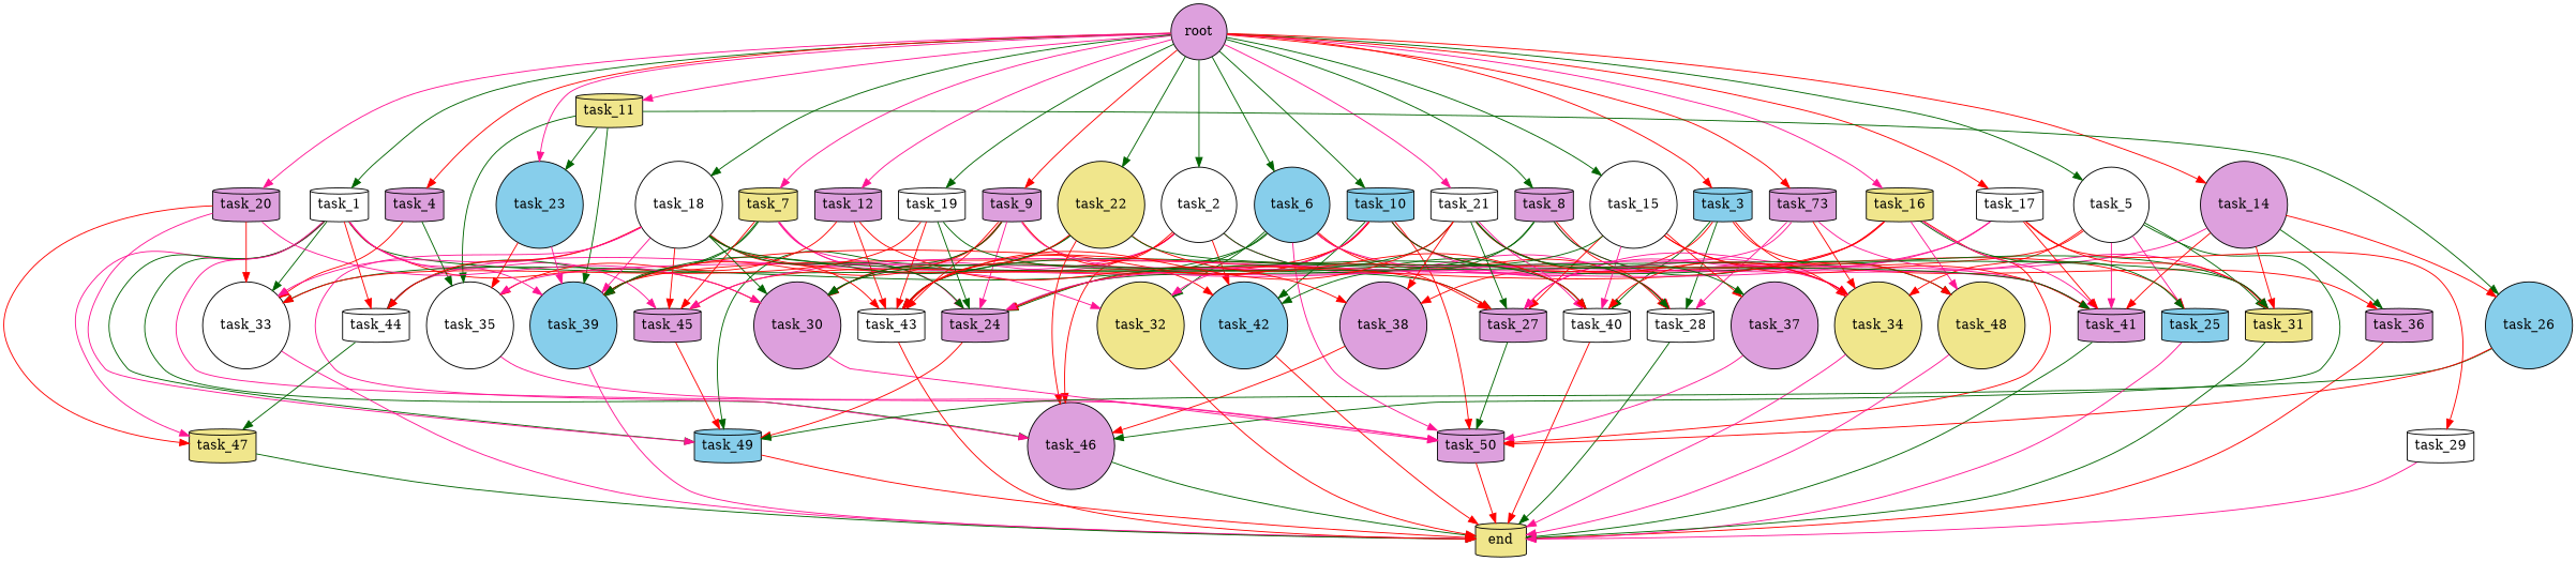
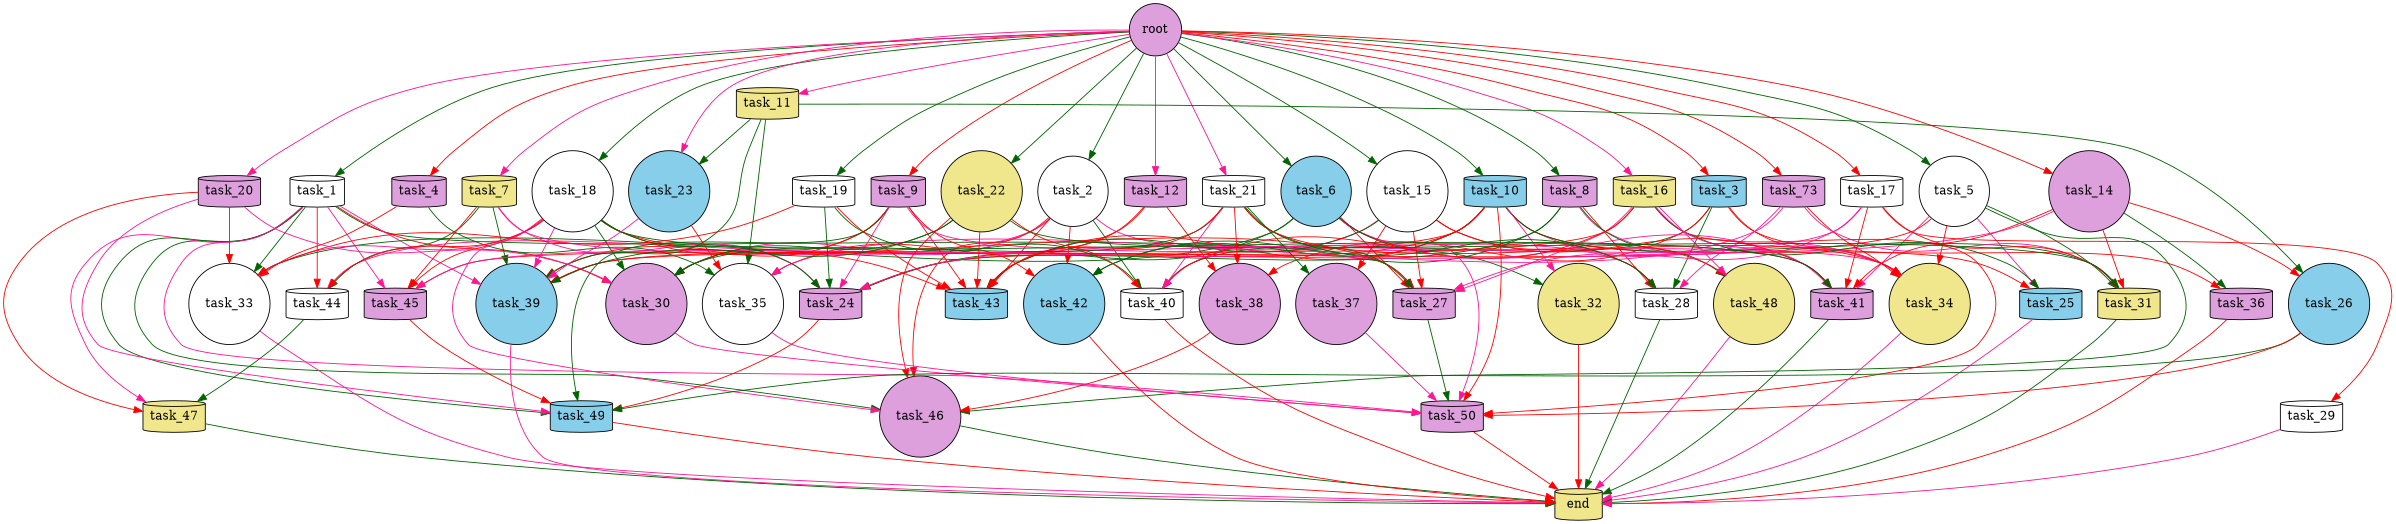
  digraph {
    node [fillcolor=plum shape=cylinder style=filled]
    edge [color=red]
    root [shape=circle]
    task_1 [fillcolor=white]
    task_2 [fillcolor=white shape=circle]
    task_3 [fillcolor=skyblue]
    task_4
    task_5 [fillcolor=white shape=circle]
    task_6 [fillcolor=skyblue shape=circle]
    task_7 [fillcolor=khaki]
    task_8
    task_9
    task_10 [fillcolor=skyblue]
    task_11 [fillcolor=khaki]
    task_12
    n14 [label=task_73]
    task_14 [shape=circle]
    task_15 [fillcolor=white shape=circle]
    task_16 [fillcolor=khaki]
    task_17 [fillcolor=white]
    task_18 [fillcolor=white shape=circle]
    task_19 [fillcolor=white]
    task_20
    task_21 [fillcolor=white]
    task_22 [fillcolor=khaki shape=circle]
    task_23 [fillcolor=skyblue shape=circle]
    task_27
    task_30 [shape=circle]
    task_33 [fillcolor=white shape=circle]
    task_39 [fillcolor=skyblue shape=circle]
    task_44 [fillcolor=white]
    task_45
    task_46 [shape=circle]
    task_47 [fillcolor=khaki]
    task_49 [fillcolor=skyblue]
    task_50
    task_28 [fillcolor=white]
    task_40 [fillcolor=white]
    task_42 [fillcolor=skyblue shape=circle]
-   task_43 [fillcolor=white]
+   task_43 [fillcolor=skyblue]
    task_34 [fillcolor=khaki shape=circle]
    task_36
    task_38 [shape=circle]
    task_35 [fillcolor=white shape=circle]
    task_25 [fillcolor=skyblue]
    task_31 [fillcolor=khaki]
    task_41
    task_24
    task_32 [fillcolor=khaki shape=circle]
    task_48 [fillcolor=khaki shape=circle]
    task_26 [fillcolor=skyblue shape=circle]
    task_37 [shape=circle]
    task_29 [fillcolor=white]
    end [fillcolor=khaki]
    root -> task_1 [color=darkgreen]
    root -> task_2 [color=darkgreen]
    root -> task_3
    root -> task_4
    root -> task_5 [color=darkgreen]
    root -> task_6 [color=darkgreen]
    root -> task_7 [color=deeppink]
    root -> task_8 [color=darkgreen]
    root -> task_9
    root -> task_10 [color=darkgreen]
    root -> task_11 [color=deeppink]
    root -> task_12 [color=deeppink]
    root -> n14
    root -> task_14
    root -> task_15 [color=darkgreen]
    root -> task_16 [color=deeppink]
    root -> task_17
    root -> task_18 [color=darkgreen]
    root -> task_19 [color=darkgreen]
    root -> task_20 [color=deeppink]
    root -> task_21 [color=deeppink]
    root -> task_22 [color=darkgreen]
    root -> task_23 [color=deeppink]
    task_1 -> task_27 [color=darkgreen]
    task_1 -> task_30
    task_1 -> task_33 [color=darkgreen]
    task_1 -> task_39 [color=deeppink]
    task_1 -> task_44
    task_1 -> task_45 [color=deeppink]
    task_1 -> task_46 [color=darkgreen]
    task_1 -> task_47 [color=deeppink]
    task_1 -> task_49 [color=darkgreen]
    task_1 -> task_50 [color=deeppink]
    task_2 -> task_30 [color=deeppink]
    task_2 -> task_44 [color=deeppink]
    task_2 -> task_46
    task_2 -> task_28 [color=deeppink]
    task_2 -> task_40 [color=darkgreen]
    task_2 -> task_42
    task_2 -> task_43
    task_3 -> task_28 [color=darkgreen]
    task_3 -> task_40 [color=darkgreen]
    task_3 -> task_34
    task_3 -> task_36
    task_3 -> task_38
    task_4 -> task_33
    task_4 -> task_35 [color=darkgreen]
    task_5 -> task_39
    task_5 -> task_46 [color=darkgreen]
    task_5 -> task_34
    task_5 -> task_25 [color=deeppink]
    task_5 -> task_31 [color=darkgreen]
    task_5 -> task_41 [color=deeppink]
    task_6 -> task_27
    task_6 -> task_33 [color=darkgreen]
    task_6 -> task_50 [color=deeppink]
    task_6 -> task_28
    task_6 -> task_41 [color=deeppink]
    task_6 -> task_24 [color=darkgreen]
    task_6 -> task_32 [color=darkgreen]
    task_7 -> task_39 [color=darkgreen]
    task_7 -> task_44 [color=darkgreen]
    task_7 -> task_45
    task_7 -> task_41 [color=deeppink]
    task_7 -> task_24 [color=deeppink]
-   task_7 -> task_32 [color=deeppink]
    task_8 -> task_28
    task_8 -> task_42 [color=darkgreen]
    task_8 -> task_34 [color=deeppink]
    task_8 -> task_24 [color=darkgreen]
    task_8 -> task_48 [color=darkgreen]
    task_9 -> task_30
    task_9 -> task_39
    task_9 -> task_49 [color=darkgreen]
    task_9 -> task_42
    task_9 -> task_43
    task_9 -> task_34 [color=deeppink]
    task_9 -> task_24 [color=deeppink]
    task_10 -> task_45
    task_10 -> task_50
    task_10 -> task_42 [color=darkgreen]
    task_10 -> task_43
    task_10 -> task_34 [color=deeppink]
    task_10 -> task_25
    task_10 -> task_31 [color=darkgreen]
    task_10 -> task_24
    task_10 -> task_32 [color=deeppink]
    task_11 -> task_23 [color=darkgreen]
    task_11 -> task_39 [color=darkgreen]
    task_11 -> task_35 [color=darkgreen]
    task_11 -> task_26 [color=darkgreen]
    task_12 -> task_43
    task_12 -> task_38
    task_12 -> task_35
    n14 -> task_28 [color=deeppink]
    n14 -> task_34
    n14 -> task_35 [color=deeppink]
    n14 -> task_31 [color=deeppink]
    task_14 -> task_36 [color=darkgreen]
    task_14 -> task_31
    task_14 -> task_41
    task_14 -> task_24 [color=deeppink]
    task_14 -> task_26
    task_15 -> task_27
    task_15 -> task_40 [color=deeppink]
    task_15 -> task_43 [color=darkgreen]
    task_15 -> task_41
    task_15 -> task_48
    task_15 -> task_37
    task_16 -> task_27 [color=deeppink]
    task_16 -> task_39
    task_16 -> task_50
    task_16 -> task_40
    task_16 -> task_25 [color=darkgreen]
    task_16 -> task_41 [color=deeppink]
    task_16 -> task_48 [color=deeppink]
    task_17 -> task_27 [color=deeppink]
    task_17 -> task_45 [color=deeppink]
    task_17 -> task_31
    task_17 -> task_41
    task_17 -> task_29
    task_18 -> task_27
    task_18 -> task_30 [color=darkgreen]
    task_18 -> task_33 [color=deeppink]
    task_18 -> task_39 [color=deeppink]
    task_18 -> task_44
    task_18 -> task_45
    task_18 -> task_46 [color=deeppink]
    task_18 -> task_43
    task_18 -> task_41 [color=darkgreen]
    task_18 -> task_24 [color=darkgreen]
    task_19 -> task_33
    task_19 -> task_40 [color=darkgreen]
    task_19 -> task_43
    task_19 -> task_24 [color=darkgreen]
    task_20 -> task_30 [color=deeppink]
    task_20 -> task_33
    task_20 -> task_47
    task_20 -> task_49 [color=deeppink]
    task_21 -> task_27 [color=darkgreen]
    task_21 -> task_30 [color=darkgreen]
    task_21 -> task_28 [color=darkgreen]
    task_21 -> task_40 [color=deeppink]
    task_21 -> task_43
    task_21 -> task_34
    task_21 -> task_38
    task_21 -> task_37 [color=darkgreen]
    task_22 -> task_30 [color=darkgreen]
    task_22 -> task_39 [color=darkgreen]
    task_22 -> task_46
    task_22 -> task_40
    task_22 -> task_43
    task_22 -> task_31 [color=darkgreen]
    task_23 -> task_39 [color=deeppink]
    task_23 -> task_35
    task_27 -> task_50 [color=darkgreen]
    task_30 -> task_50 [color=deeppink]
    task_33 -> end [color=deeppink]
    task_39 -> end [color=deeppink]
    task_44 -> task_47 [color=darkgreen]
    task_45 -> task_49
    task_46 -> end [color=darkgreen]
    task_47 -> end [color=darkgreen]
    task_49 -> end
    task_50 -> end
    task_28 -> end [color=darkgreen]
    task_40 -> end
    task_42 -> end
-   task_43 -> end
    task_34 -> end [color=deeppink]
    task_36 -> end
    task_38 -> task_46
    task_35 -> task_50 [color=deeppink]
    task_25 -> end [color=deeppink]
    task_31 -> end [color=darkgreen]
    task_41 -> end [color=darkgreen]
    task_24 -> task_49
    task_32 -> end
    task_48 -> end [color=deeppink]
    task_26 -> task_49 [color=darkgreen]
    task_26 -> task_50
    task_37 -> task_50 [color=deeppink]
    task_29 -> end [color=deeppink]
  }
